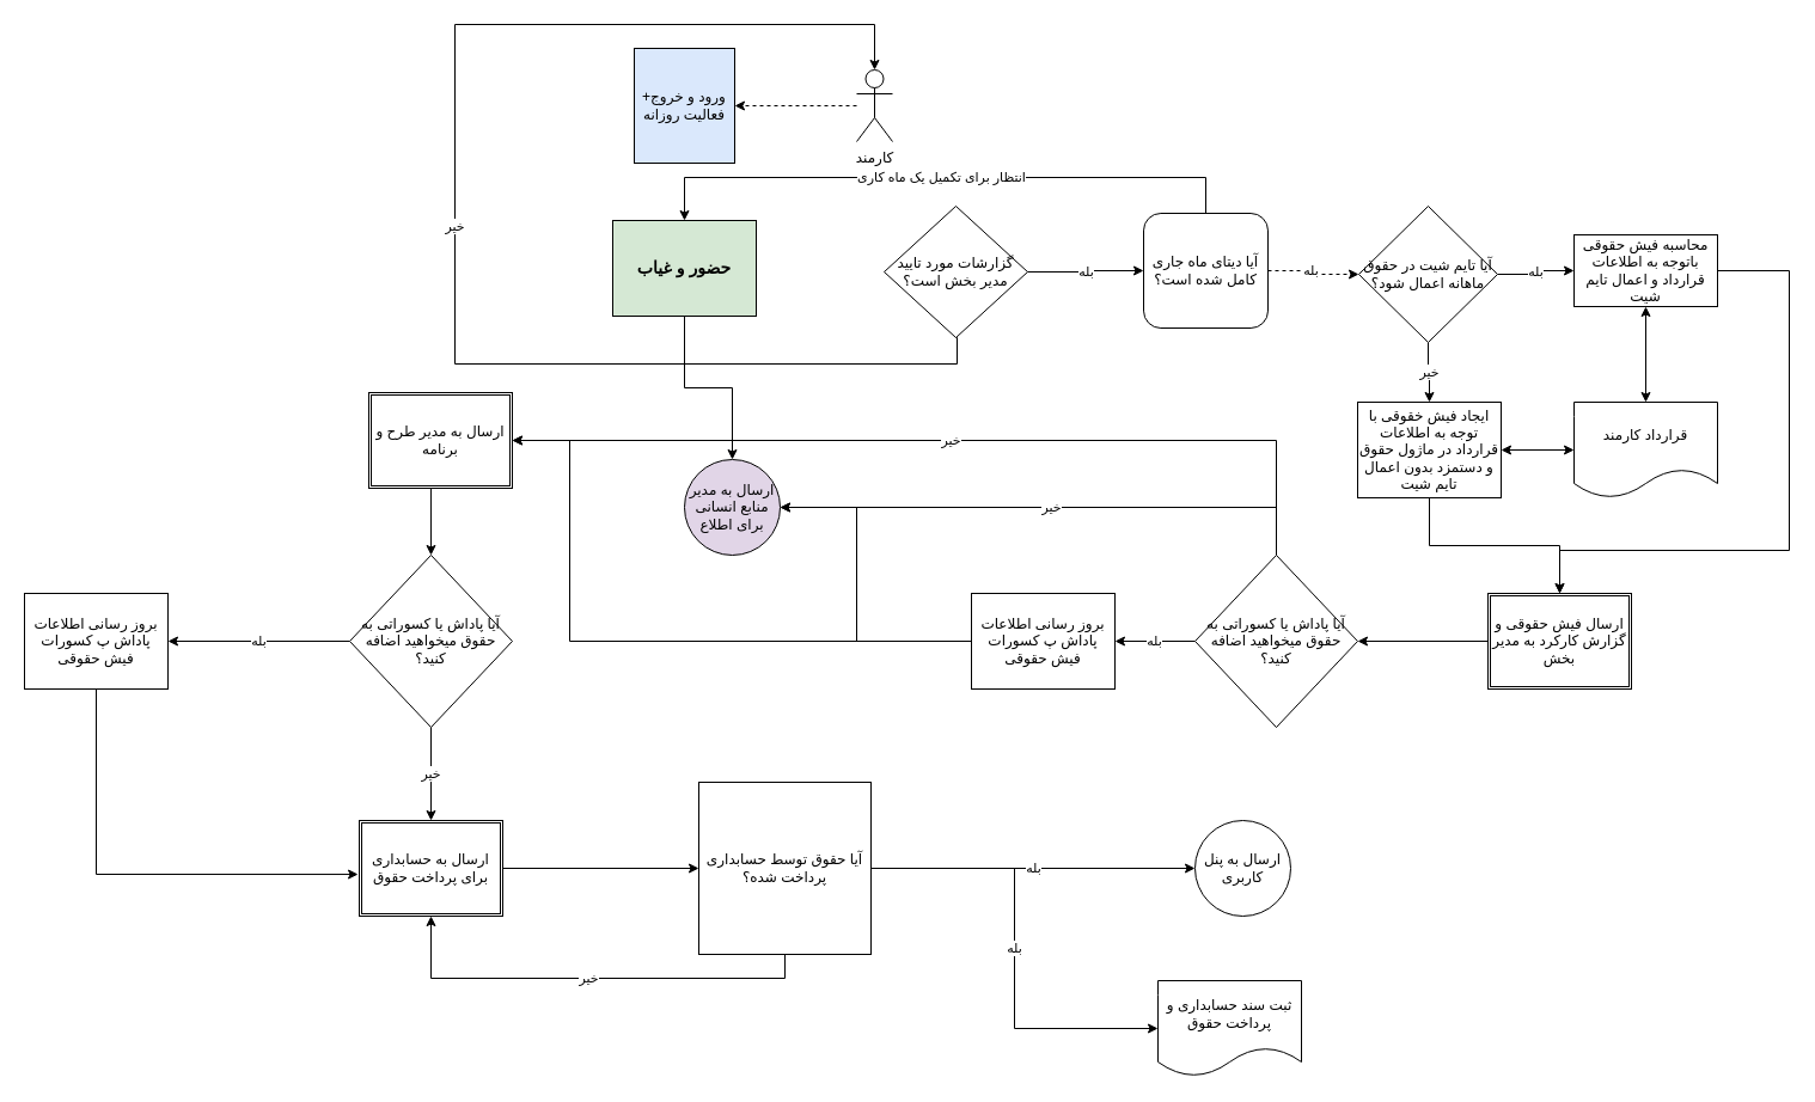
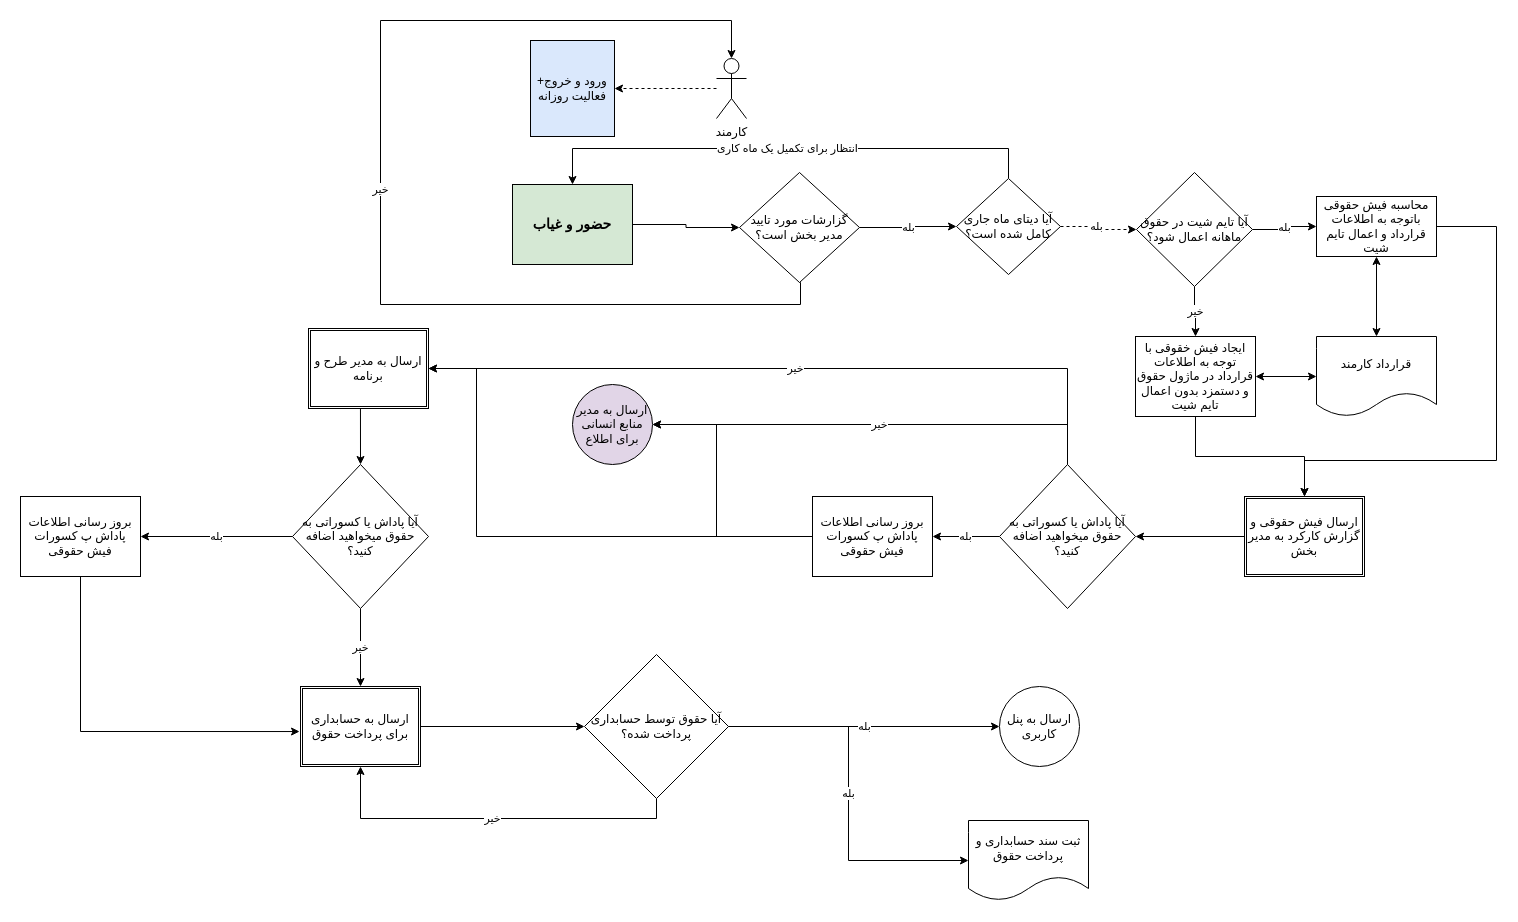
  <mxCell id="0" />
  <mxCell id="1" parent="0" />
  <mxCell id="2" value="&lt;h3&gt;حضور و غیاب&lt;/h3&gt;" style="whiteSpace=wrap;html=1;aspect=fixed;fillColor=#d5e8d4;" vertex="1" parent="1"><mxGeometry x="512" y="184" width="120" height="80" as="geometry" /></mxCell>
  <mxCell id="3" style="edgeStyle=orthogonalEdgeStyle;rounded=0;orthogonalLoop=1;jettySize=auto;html=1;" edge="1" parent="1" source="4" target="8"><mxGeometry relative="1" as="geometry" /></mxCell>
  <mxCell id="4" value="&lt;p&gt;ایجاد فیش خقوقی با توجه به اطلاعات قرارداد در ماژول حقوق و دستمزد بدون اعمال تایم شیت&lt;br&gt;&lt;/p&gt;" style="rounded=0;whiteSpace=wrap;html=1;" vertex="1" parent="1"><mxGeometry x="1135" y="336" width="120" height="80" as="geometry" /></mxCell>
  <mxCell id="5" value="ورود و خروج+ فعالیت روزانه" style="whiteSpace=wrap;html=1;aspect=fixed;fillColor=#dae8fc;" vertex="1" parent="1"><mxGeometry x="530" y="40" width="84" height="96" as="geometry" /></mxCell>
  <mxCell id="6" value="خیر" style="edgeStyle=orthogonalEdgeStyle;rounded=0;orthogonalLoop=1;jettySize=auto;html=1;entryX=1;entryY=0.5;entryDx=0;entryDy=0;exitX=0.5;exitY=0;exitDx=0;exitDy=0;" edge="1" parent="1" source="32" target="37"><mxGeometry relative="1" as="geometry"><mxPoint x="644" y="416" as="targetPoint" /><mxPoint x="704" y="376" as="sourcePoint" /><Array as="points"><mxPoint x="1067" y="424" /></Array></mxGeometry></mxCell>
  <mxCell id="7" value="" style="edgeStyle=orthogonalEdgeStyle;rounded=0;orthogonalLoop=1;jettySize=auto;html=1;" edge="1" parent="1" source="8" target="32"><mxGeometry relative="1" as="geometry" /></mxCell>
  <mxCell id="8" value="ارسال فیش حقوقی و گزارش کارکرد به مدیر بخش" style="shape=ext;double=1;rounded=0;whiteSpace=wrap;html=1;" vertex="1" parent="1"><mxGeometry x="1244" y="496" width="120" height="80" as="geometry" /></mxCell>
  <mxCell id="9" style="edgeStyle=orthogonalEdgeStyle;rounded=0;orthogonalLoop=1;jettySize=auto;html=1;exitX=0.433;exitY=0.975;exitDx=0;exitDy=0;exitPerimeter=0;entryX=0.5;entryY=0;entryDx=0;entryDy=0;" edge="1" parent="1" source="36" target="40"><mxGeometry relative="1" as="geometry"><mxPoint x="404" y="448" as="targetPoint" /><Array as="points"><mxPoint x="360" y="460" /><mxPoint x="360" y="460" /></Array></mxGeometry></mxCell>
  <mxCell id="10" style="edgeStyle=orthogonalEdgeStyle;rounded=0;orthogonalLoop=1;jettySize=auto;html=1;entryX=0;entryY=0.5;entryDx=0;entryDy=0;" edge="1" parent="1" source="11" target="46"><mxGeometry relative="1" as="geometry" /></mxCell>
  <mxCell id="11" value="ارسال به حسابداری برای پرداخت حقوق " style="shape=ext;double=1;rounded=0;whiteSpace=wrap;html=1;" vertex="1" parent="1"><mxGeometry x="300" y="686" width="120" height="80" as="geometry" /></mxCell>
  <mxCell id="12" value="خیر" style="edgeStyle=orthogonalEdgeStyle;rounded=0;orthogonalLoop=1;jettySize=auto;html=1;entryX=0.5;entryY=0;entryDx=0;entryDy=0;entryPerimeter=0;exitX=0.5;exitY=1;exitDx=0;exitDy=0;" edge="1" parent="1" source="16" target="14"><mxGeometry relative="1" as="geometry"><Array as="points"><mxPoint x="800" y="304" /><mxPoint x="380" y="304" /><mxPoint x="380" y="20" /><mxPoint x="731" y="20" /></Array></mxGeometry></mxCell>
  <mxCell id="13" style="edgeStyle=orthogonalEdgeStyle;rounded=0;orthogonalLoop=1;jettySize=auto;html=1;entryX=1;entryY=0.5;entryDx=0;entryDy=0;dashed=1;" edge="1" parent="1" source="14" target="5"><mxGeometry relative="1" as="geometry" /></mxCell>
  <mxCell id="14" value="کارمند" style="shape=umlActor;verticalLabelPosition=bottom;verticalAlign=top;html=1;outlineConnect=0;" vertex="1" parent="1"><mxGeometry x="716" y="58" width="30" height="60" as="geometry" /></mxCell>
- <mxCell id="15" value="" style="edgeStyle=orthogonalEdgeStyle;rounded=0;orthogonalLoop=1;jettySize=auto;html=1;" edge="1" parent="1" source="2" target="37"><mxGeometry relative="1" as="geometry"><mxPoint x="632" y="224" as="sourcePoint" /><mxPoint x="992" y="224" as="targetPoint" /></mxGeometry></mxCell>
+ <mxCell id="15" value="" style="edgeStyle=orthogonalEdgeStyle;rounded=0;orthogonalLoop=1;jettySize=auto;html=1;entryX=0;entryY=0.5;entryDx=0;entryDy=0;" edge="1" parent="1" source="2" target="16"><mxGeometry relative="1" as="geometry"><mxPoint x="632" y="224" as="sourcePoint" /><mxPoint x="992" y="224" as="targetPoint" /></mxGeometry></mxCell>
  <mxCell id="16" value="گزارشات مورد تایید مدیر بخش است؟" style="rhombus;whiteSpace=wrap;html=1;" vertex="1" parent="1"><mxGeometry x="739" y="172" width="120" height="110" as="geometry" /></mxCell>
  <mxCell id="17" value="بله" style="edgeStyle=orthogonalEdgeStyle;rounded=0;orthogonalLoop=1;jettySize=auto;html=1;entryX=0;entryY=0.5;entryDx=0;entryDy=0;" edge="1" parent="1" source="16" target="21"><mxGeometry relative="1" as="geometry"><mxPoint x="872" y="224" as="sourcePoint" /><mxPoint x="1028" y="224" as="targetPoint" /></mxGeometry></mxCell>
  <mxCell id="18" value="انتظار برای تکمیل یک ماه کاری" style="edgeStyle=orthogonalEdgeStyle;rounded=0;orthogonalLoop=1;jettySize=auto;html=1;entryX=0.5;entryY=0;entryDx=0;entryDy=0;" edge="1" parent="1" source="21" target="2"><mxGeometry relative="1" as="geometry"><Array as="points"><mxPoint x="1008" y="148" /><mxPoint x="572" y="148" /></Array></mxGeometry></mxCell>
  <mxCell id="19" value="" style="edgeStyle=orthogonalEdgeStyle;rounded=0;orthogonalLoop=1;jettySize=auto;html=1;dashed=1;" edge="1" parent="1" source="21" target="24"><mxGeometry relative="1" as="geometry" /></mxCell>
  <mxCell id="20" value="بله" style="edgeLabel;html=1;align=center;verticalAlign=middle;resizable=0;points=[];" vertex="1" connectable="0" parent="19"><mxGeometry x="-0.118" y="1" relative="1" as="geometry"><mxPoint as="offset" /></mxGeometry></mxCell>
- <mxCell id="21" value="آیا دیتای ماه جاری کامل شده است؟" style="whiteSpace=wrap;html=1;rounded=1;" vertex="1" parent="1"><mxGeometry x="956" y="178" width="104" height="96" as="geometry" /></mxCell>
+ <mxCell id="21" value="آیا دیتای ماه جاری کامل شده است؟" style="rhombus;whiteSpace=wrap;html=1;" vertex="1" parent="1"><mxGeometry x="956" y="178" width="104" height="96" as="geometry" /></mxCell>
  <mxCell id="22" value="بله" style="edgeStyle=orthogonalEdgeStyle;rounded=0;orthogonalLoop=1;jettySize=auto;html=1;" edge="1" parent="1" source="24" target="29"><mxGeometry relative="1" as="geometry" /></mxCell>
  <mxCell id="23" value="خیر" style="edgeStyle=orthogonalEdgeStyle;rounded=0;orthogonalLoop=1;jettySize=auto;html=1;" edge="1" parent="1" source="24" target="4"><mxGeometry relative="1" as="geometry" /></mxCell>
  <mxCell id="24" value="آیا تایم شیت در حقوق ماهانه اعمال شود؟" style="rhombus;whiteSpace=wrap;html=1;" vertex="1" parent="1"><mxGeometry x="1136" y="172" width="116" height="114" as="geometry" /></mxCell>
  <mxCell id="25" value="" style="endArrow=classic;startArrow=classic;html=1;rounded=0;" edge="1" parent="1" source="26" target="4"><mxGeometry relative="1" as="geometry" /></mxCell>
  <mxCell id="26" value="قرارداد کارمند" style="shape=document;whiteSpace=wrap;html=1;boundedLbl=1;" vertex="1" parent="1"><mxGeometry x="1316" y="336" width="120" height="80" as="geometry" /></mxCell>
  <mxCell id="27" value="" style="endArrow=classic;startArrow=classic;html=1;rounded=0;" edge="1" parent="1" source="29" target="26"><mxGeometry relative="1" as="geometry" /></mxCell>
  <mxCell id="28" style="edgeStyle=orthogonalEdgeStyle;rounded=0;orthogonalLoop=1;jettySize=auto;html=1;entryX=0.5;entryY=0;entryDx=0;entryDy=0;" edge="1" parent="1" source="29" target="8"><mxGeometry relative="1" as="geometry"><Array as="points"><mxPoint x="1496" y="226" /><mxPoint x="1496" y="460" /><mxPoint x="1304" y="460" /></Array></mxGeometry></mxCell>
  <mxCell id="29" value="محاسبه فیش حقوقی باتوجه به اطلاعات قرارداد و اعمال تایم شیت" style="rounded=0;whiteSpace=wrap;html=1;" vertex="1" parent="1"><mxGeometry x="1316" y="196" width="120" height="60" as="geometry" /></mxCell>
  <mxCell id="30" value="بله" style="edgeStyle=orthogonalEdgeStyle;rounded=0;orthogonalLoop=1;jettySize=auto;html=1;" edge="1" parent="1" source="32" target="35"><mxGeometry relative="1" as="geometry" /></mxCell>
  <mxCell id="31" value="خیر" style="edgeStyle=orthogonalEdgeStyle;rounded=0;orthogonalLoop=1;jettySize=auto;html=1;entryX=1;entryY=0.5;entryDx=0;entryDy=0;" edge="1" parent="1" source="32" target="36"><mxGeometry relative="1" as="geometry"><Array as="points"><mxPoint x="1067" y="368" /></Array></mxGeometry></mxCell>
  <mxCell id="32" value="آیا پاداش یا کسوراتی به حقوق میخواهید اضافه کنید؟" style="rhombus;whiteSpace=wrap;html=1;" vertex="1" parent="1"><mxGeometry x="999" y="464" width="136" height="144" as="geometry" /></mxCell>
  <mxCell id="33" style="edgeStyle=orthogonalEdgeStyle;rounded=0;orthogonalLoop=1;jettySize=auto;html=1;" edge="1" parent="1" source="35" target="37"><mxGeometry relative="1" as="geometry"><mxPoint x="644" y="416" as="targetPoint" /><Array as="points"><mxPoint x="716" y="536" /><mxPoint x="716" y="424" /></Array></mxGeometry></mxCell>
  <mxCell id="34" style="edgeStyle=orthogonalEdgeStyle;rounded=0;orthogonalLoop=1;jettySize=auto;html=1;entryX=1;entryY=0.5;entryDx=0;entryDy=0;" edge="1" parent="1" source="35" target="36"><mxGeometry relative="1" as="geometry"><Array as="points"><mxPoint x="476" y="536" /><mxPoint x="476" y="368" /></Array></mxGeometry></mxCell>
  <mxCell id="35" value="بروز رسانی اطلاعات پاداش پ کسورات فیش حقوقی" style="rounded=0;whiteSpace=wrap;html=1;" vertex="1" parent="1"><mxGeometry x="812" y="496" width="120" height="80" as="geometry" /></mxCell>
  <mxCell id="36" value="ارسال به مدیر طرح و برنامه" style="shape=ext;double=1;rounded=0;whiteSpace=wrap;html=1;" vertex="1" parent="1"><mxGeometry x="308" y="328" width="120" height="80" as="geometry" /></mxCell>
  <mxCell id="37" value="ارسال به مدیر منابع انسانی برای اطلاع" style="ellipse;whiteSpace=wrap;html=1;fillColor=#e1d5e7;" vertex="1" parent="1"><mxGeometry x="572" y="384" width="80" height="80" as="geometry" /></mxCell>
  <mxCell id="38" value="بله" style="edgeStyle=orthogonalEdgeStyle;rounded=0;orthogonalLoop=1;jettySize=auto;html=1;" edge="1" parent="1" source="40" target="42"><mxGeometry relative="1" as="geometry" /></mxCell>
  <mxCell id="39" value="خیر" style="edgeStyle=orthogonalEdgeStyle;rounded=0;orthogonalLoop=1;jettySize=auto;html=1;entryX=0.5;entryY=0;entryDx=0;entryDy=0;" edge="1" parent="1" source="40" target="11"><mxGeometry relative="1" as="geometry" /></mxCell>
  <mxCell id="40" value="آیا پاداش یا کسوراتی به حقوق میخواهید اضافه کنید؟" style="rhombus;whiteSpace=wrap;html=1;" vertex="1" parent="1"><mxGeometry x="292" y="464" width="136" height="144" as="geometry" /></mxCell>
  <mxCell id="41" style="edgeStyle=orthogonalEdgeStyle;rounded=0;orthogonalLoop=1;jettySize=auto;html=1;entryX=-0.008;entryY=0.563;entryDx=0;entryDy=0;entryPerimeter=0;" edge="1" parent="1" source="42" target="11"><mxGeometry relative="1" as="geometry"><Array as="points"><mxPoint x="80" y="731" /></Array></mxGeometry></mxCell>
  <mxCell id="42" value="بروز رسانی اطلاعات پاداش پ کسورات فیش حقوقی" style="rounded=0;whiteSpace=wrap;html=1;" vertex="1" parent="1"><mxGeometry x="20" y="496" width="120" height="80" as="geometry" /></mxCell>
  <mxCell id="43" value="بله" style="edgeStyle=orthogonalEdgeStyle;rounded=0;orthogonalLoop=1;jettySize=auto;html=1;" edge="1" parent="1" source="46" target="47"><mxGeometry relative="1" as="geometry" /></mxCell>
  <mxCell id="44" value="بله" style="edgeStyle=orthogonalEdgeStyle;rounded=0;orthogonalLoop=1;jettySize=auto;html=1;entryX=0;entryY=0.5;entryDx=0;entryDy=0;" edge="1" parent="1" source="46" target="48"><mxGeometry relative="1" as="geometry" /></mxCell>
  <mxCell id="45" value="خیر" style="edgeStyle=orthogonalEdgeStyle;rounded=0;orthogonalLoop=1;jettySize=auto;html=1;entryX=0.5;entryY=1;entryDx=0;entryDy=0;exitX=0.5;exitY=1;exitDx=0;exitDy=0;" edge="1" parent="1" source="46" target="11"><mxGeometry relative="1" as="geometry" /></mxCell>
- <mxCell id="46" value="آیا حقوق توسط حسابداری پرداخت شده؟" style="whiteSpace=wrap;html=1;rounded=0;" vertex="1" parent="1"><mxGeometry x="584" y="654" width="144" height="144" as="geometry" /></mxCell>
+ <mxCell id="46" value="آیا حقوق توسط حسابداری پرداخت شده؟" style="rhombus;whiteSpace=wrap;html=1;" vertex="1" parent="1"><mxGeometry x="584" y="654" width="144" height="144" as="geometry" /></mxCell>
  <mxCell id="47" value="ارسال به پنل کاربری" style="ellipse;whiteSpace=wrap;html=1;" vertex="1" parent="1"><mxGeometry x="999" y="686" width="80" height="80" as="geometry" /></mxCell>
  <mxCell id="48" value="ثبت سند حسابداری و پرداخت حقوق" style="shape=document;whiteSpace=wrap;html=1;boundedLbl=1;" vertex="1" parent="1"><mxGeometry x="968" y="820" width="120" height="80" as="geometry" /></mxCell>
